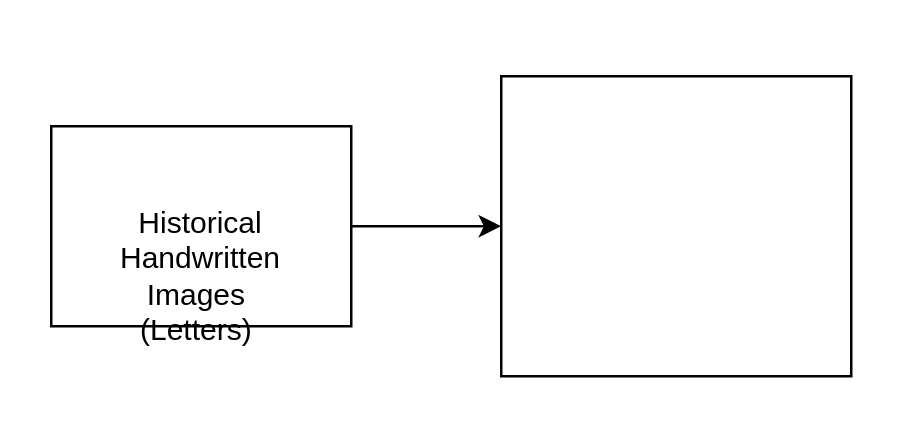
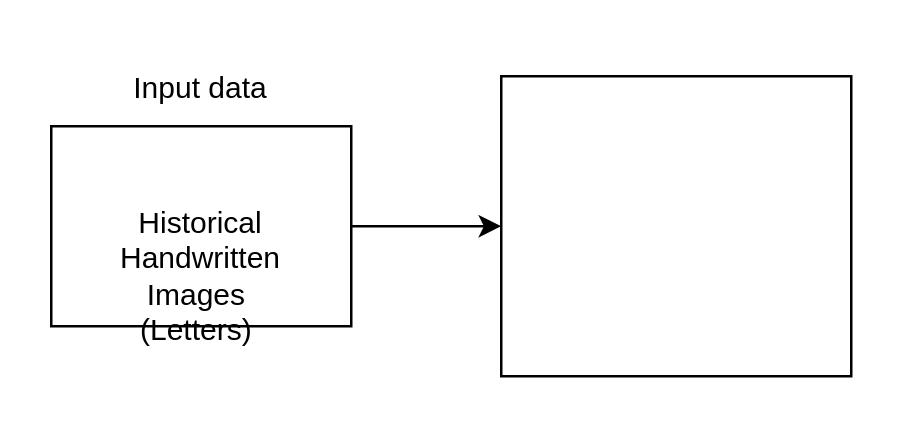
  <mxCell id="0" />
  <mxCell id="1" parent="0" />
  <mxCell id="2" style="edgeStyle=orthogonalEdgeStyle;rounded=0;orthogonalLoop=1;jettySize=auto;html=1;exitX=1;exitY=0.5;exitDx=0;exitDy=0;" edge="1" parent="1" source="3"><mxGeometry relative="1" as="geometry"><mxPoint x="200" y="90" as="targetPoint" /></mxGeometry></mxCell>
  <mxCell id="3" value="" style="rounded=0;whiteSpace=wrap;html=1;" vertex="1" parent="1"><mxGeometry x="20" y="50" width="120" height="80" as="geometry" /></mxCell>
  <mxCell id="4" value="Historical Handwritten Images&amp;nbsp;&lt;div&gt;&lt;span style=&quot;background-color: transparent; color: light-dark(rgb(0, 0, 0), rgb(255, 255, 255));&quot;&gt;(Letters)&amp;nbsp;&lt;/span&gt;&lt;/div&gt;" style="text;html=1;align=center;verticalAlign=middle;whiteSpace=wrap;rounded=0;" vertex="1" parent="1"><mxGeometry x="50" y="95" width="60" height="30" as="geometry" /></mxCell>
+ <mxCell id="5" value="Input data" style="text;html=1;align=center;verticalAlign=middle;whiteSpace=wrap;rounded=0;" vertex="1" parent="1"><mxGeometry x="50" y="20" width="60" height="30" as="geometry" /></mxCell>
  <mxCell id="6" value="" style="rounded=0;whiteSpace=wrap;html=1;" vertex="1" parent="1"><mxGeometry x="200" y="30" width="140" height="120" as="geometry" /></mxCell>
